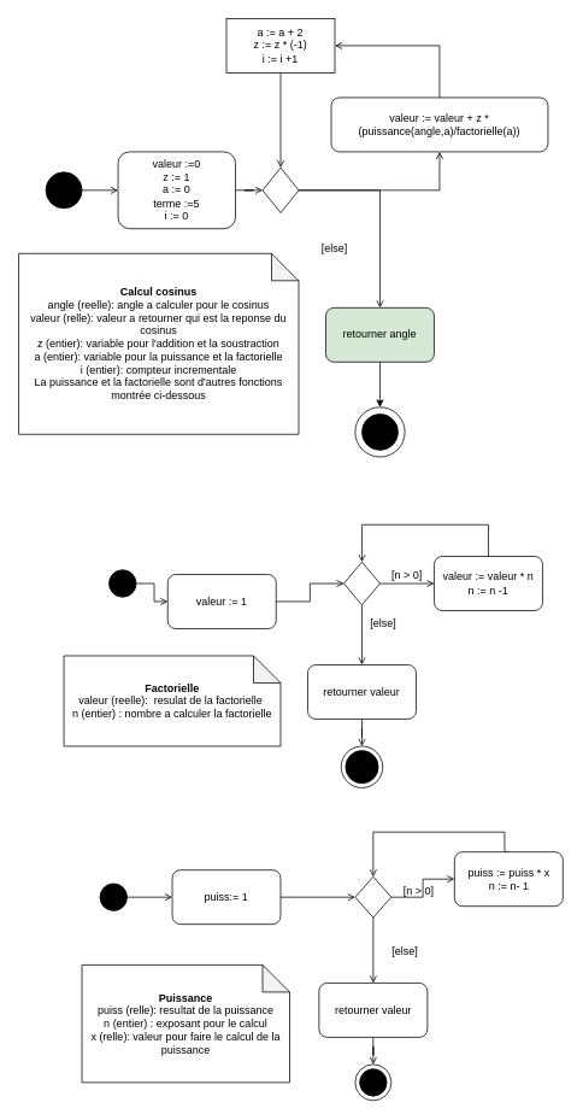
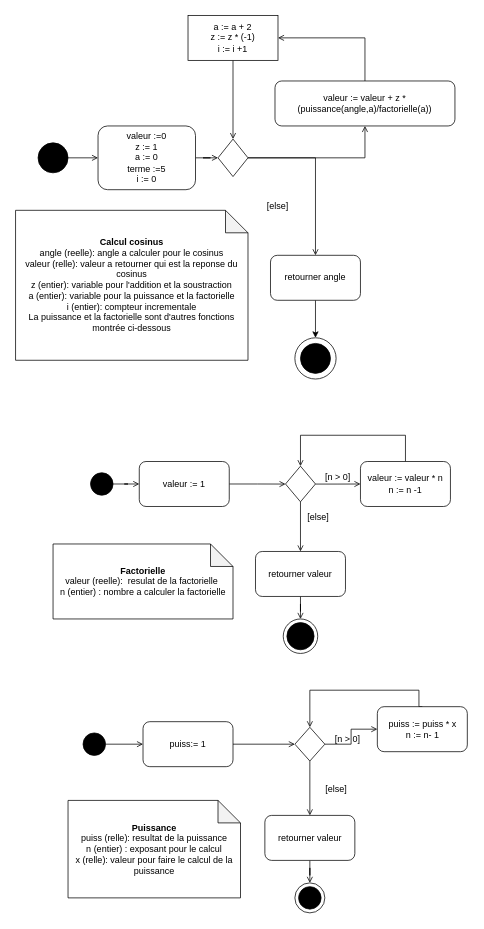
  <mxCell id="0" />
  <mxCell id="1" parent="0" />
  <mxCell id="2" value="" style="edgeStyle=orthogonalEdgeStyle;rounded=0;orthogonalLoop=1;jettySize=auto;html=1;endArrow=open;endFill=0;" parent="1" source="3" target="5" edge="1"><mxGeometry relative="1" as="geometry" /></mxCell>
  <mxCell id="3" value="" style="ellipse;whiteSpace=wrap;html=1;aspect=fixed;strokeColor=#000000;fillColor=#000000;" parent="1" vertex="1"><mxGeometry x="50" y="190" width="40" height="40" as="geometry" /></mxCell>
  <mxCell id="4" value="" style="edgeStyle=orthogonalEdgeStyle;rounded=0;orthogonalLoop=1;jettySize=auto;html=1;entryX=0;entryY=0.5;entryDx=0;entryDy=0;endArrow=open;endFill=0;" parent="1" source="5" target="8" edge="1"><mxGeometry relative="1" as="geometry"><mxPoint x="320" y="210" as="targetPoint" /></mxGeometry></mxCell>
  <mxCell id="5" value="valeur :=0&lt;br&gt;z := 1&lt;br&gt;a := 0&lt;br&gt;terme :=5&lt;br&gt;i := 0" style="rounded=1;whiteSpace=wrap;html=1;fillColor=#FFFFFF;strokeColor=#000000;" parent="1" vertex="1"><mxGeometry x="130" y="167.5" width="130" height="85" as="geometry" /></mxCell>
  <mxCell id="6" value="" style="edgeStyle=orthogonalEdgeStyle;rounded=0;orthogonalLoop=1;jettySize=auto;html=1;endArrow=open;endFill=0;entryX=0.5;entryY=1;entryDx=0;entryDy=0;" parent="1" source="8" target="20" edge="1"><mxGeometry relative="1" as="geometry"><mxPoint x="670" y="210" as="targetPoint" /></mxGeometry></mxCell>
  <mxCell id="7" style="edgeStyle=orthogonalEdgeStyle;rounded=0;orthogonalLoop=1;jettySize=auto;html=1;endArrow=open;endFill=0;" parent="1" source="8" target="24" edge="1"><mxGeometry relative="1" as="geometry"><mxPoint x="340" y="310" as="targetPoint" /></mxGeometry></mxCell>
  <mxCell id="8" value="" style="rhombus;whiteSpace=wrap;html=1;strokeColor=#000000;fillColor=#FFFFFF;" parent="1" vertex="1"><mxGeometry x="290" y="185" width="40" height="50" as="geometry" /></mxCell>
  <mxCell id="9" value="" style="edgeStyle=orthogonalEdgeStyle;rounded=0;orthogonalLoop=1;jettySize=auto;html=1;endArrow=open;endFill=0;" parent="1" source="10" target="12" edge="1"><mxGeometry relative="1" as="geometry" /></mxCell>
  <mxCell id="10" value="" style="ellipse;whiteSpace=wrap;html=1;aspect=fixed;strokeColor=#000000;fillColor=#000000;" parent="1" vertex="1"><mxGeometry x="120" y="630" width="30" height="30" as="geometry" /></mxCell>
  <mxCell id="11" value="" style="edgeStyle=orthogonalEdgeStyle;rounded=0;orthogonalLoop=1;jettySize=auto;html=1;endArrow=open;endFill=0;" parent="1" source="12" target="15" edge="1"><mxGeometry relative="1" as="geometry" /></mxCell>
- <mxCell id="12" value="valeur := 1" style="rounded=1;whiteSpace=wrap;html=1;fillColor=#FFFFFF;strokeColor=#000000;" parent="1" vertex="1"><mxGeometry x="185" y="635" width="120" height="60" as="geometry" /></mxCell>
+ <mxCell id="12" value="valeur := 1" style="rounded=1;whiteSpace=wrap;html=1;fillColor=#FFFFFF;strokeColor=#000000;" parent="1" vertex="1"><mxGeometry x="185" y="615" width="120" height="60" as="geometry" /></mxCell>
  <mxCell id="13" value="" style="edgeStyle=orthogonalEdgeStyle;rounded=0;orthogonalLoop=1;jettySize=auto;html=1;endArrow=open;endFill=0;" parent="1" source="15" target="17" edge="1"><mxGeometry relative="1" as="geometry" /></mxCell>
  <mxCell id="14" style="edgeStyle=orthogonalEdgeStyle;rounded=0;orthogonalLoop=1;jettySize=auto;html=1;entryX=0.5;entryY=0;entryDx=0;entryDy=0;endArrow=open;endFill=0;" parent="1" source="15" target="32" edge="1"><mxGeometry relative="1" as="geometry"><mxPoint x="400" y="725" as="targetPoint" /></mxGeometry></mxCell>
  <mxCell id="15" value="" style="rhombus;whiteSpace=wrap;html=1;strokeColor=#000000;fillColor=#FFFFFF;" parent="1" vertex="1"><mxGeometry x="380" y="621.25" width="40" height="47.5" as="geometry" /></mxCell>
  <mxCell id="16" style="edgeStyle=orthogonalEdgeStyle;rounded=0;orthogonalLoop=1;jettySize=auto;html=1;entryX=0.5;entryY=0;entryDx=0;entryDy=0;endArrow=open;endFill=0;exitX=0.5;exitY=0;exitDx=0;exitDy=0;" parent="1" source="17" target="15" edge="1"><mxGeometry relative="1" as="geometry"><mxPoint x="600" y="505" as="targetPoint" /><Array as="points"><mxPoint x="540" y="580" /><mxPoint x="400" y="580" /></Array></mxGeometry></mxCell>
  <mxCell id="17" value="valeur := valeur * n&lt;br&gt;n := n -1" style="rounded=1;whiteSpace=wrap;html=1;fillColor=#FFFFFF;strokeColor=#000000;" parent="1" vertex="1"><mxGeometry x="480" y="615" width="120" height="60" as="geometry" /></mxCell>
  <mxCell id="18" value="&lt;b&gt;Calcul cosinus&lt;/b&gt;&lt;br&gt;&lt;div style=&quot;&quot;&gt;&lt;span style=&quot;background-color: initial;&quot;&gt;angle (reelle): angle a calculer pour le cosinus&lt;/span&gt;&lt;/div&gt;&lt;div style=&quot;&quot;&gt;&lt;span style=&quot;background-color: initial;&quot;&gt;valeur (relle): valeur a retourner qui est la reponse du cosinus&lt;/span&gt;&lt;/div&gt;&lt;div style=&quot;&quot;&gt;&lt;span style=&quot;background-color: initial;&quot;&gt;z (entier): variable pour l'addition et la soustraction&lt;/span&gt;&lt;/div&gt;&lt;div style=&quot;&quot;&gt;&lt;span style=&quot;background-color: initial;&quot;&gt;a (entier): variable pour la puissance et la factorielle&lt;/span&gt;&lt;/div&gt;&lt;div style=&quot;&quot;&gt;&lt;span style=&quot;background-color: initial;&quot;&gt;i (entier): compteur incrementale&lt;/span&gt;&lt;/div&gt;&lt;div style=&quot;&quot;&gt;&lt;span style=&quot;background-color: initial;&quot;&gt;La puissance et la factorielle sont d'autres fonctions montrée ci-dessous&lt;/span&gt;&lt;/div&gt;" style="shape=note;whiteSpace=wrap;html=1;backgroundOutline=1;darkOpacity=0.05;align=center;" parent="1" vertex="1"><mxGeometry x="20" y="280" width="310" height="200" as="geometry" /></mxCell>
  <mxCell id="19" style="edgeStyle=orthogonalEdgeStyle;rounded=0;orthogonalLoop=1;jettySize=auto;html=1;endArrow=open;endFill=0;endSize=6;entryX=1;entryY=0.5;entryDx=0;entryDy=0;" edge="1" parent="1" source="20" target="22"><mxGeometry relative="1" as="geometry"><mxPoint x="486" y="50" as="targetPoint" /></mxGeometry></mxCell>
  <mxCell id="20" value="valeur := valeur + z * (puissance(angle,a)/factorielle(a))" style="rounded=1;whiteSpace=wrap;html=1;" parent="1" vertex="1"><mxGeometry x="366" y="107.5" width="240" height="60" as="geometry" /></mxCell>
  <mxCell id="21" style="edgeStyle=orthogonalEdgeStyle;rounded=0;orthogonalLoop=1;jettySize=auto;html=1;entryX=0.5;entryY=0;entryDx=0;entryDy=0;endArrow=open;endFill=0;" parent="1" source="22" target="8" edge="1"><mxGeometry relative="1" as="geometry"><mxPoint x="340" y="20" as="targetPoint" /></mxGeometry></mxCell>
  <mxCell id="22" value="a := a + 2&lt;br&gt;z := z * (-1)&lt;br&gt;i := i +1" style="whiteSpace=wrap;html=1;rounded=0;" parent="1" vertex="1"><mxGeometry x="250" y="20" width="120" height="60" as="geometry" /></mxCell>
  <mxCell id="23" style="edgeStyle=orthogonalEdgeStyle;rounded=0;orthogonalLoop=1;jettySize=auto;html=1;" parent="1" source="24" target="26" edge="1"><mxGeometry relative="1" as="geometry"><mxPoint x="420" y="460" as="targetPoint" /></mxGeometry></mxCell>
- <mxCell id="24" value="retourner angle" style="rounded=1;whiteSpace=wrap;html=1;fillColor=#d5e8d4;" parent="1" vertex="1"><mxGeometry x="360" y="340" width="120" height="60" as="geometry" /></mxCell>
+ <mxCell id="24" value="retourner angle" style="rounded=1;whiteSpace=wrap;html=1;" parent="1" vertex="1"><mxGeometry x="360" y="340" width="120" height="60" as="geometry" /></mxCell>
  <mxCell id="25" value="[else]" style="text;html=1;strokeColor=none;fillColor=none;align=center;verticalAlign=middle;whiteSpace=wrap;rounded=0;" parent="1" vertex="1"><mxGeometry x="340" y="260" width="60" height="30" as="geometry" /></mxCell>
  <mxCell id="26" value="" style="ellipse;whiteSpace=wrap;html=1;aspect=fixed;" parent="1" vertex="1"><mxGeometry x="392.5" y="450" width="55" height="55" as="geometry" /></mxCell>
  <mxCell id="27" value="" style="ellipse;whiteSpace=wrap;html=1;aspect=fixed;strokeColor=#000000;fillColor=#000000;" parent="1" vertex="1"><mxGeometry x="400" y="457.5" width="40" height="40" as="geometry" /></mxCell>
  <mxCell id="28" value="&lt;b&gt;Factorielle&lt;/b&gt;&lt;br&gt;valeur (reelle):&amp;nbsp; resulat de la factorielle&amp;nbsp;&lt;br&gt;n (entier) : nombre a calculer la factorielle" style="shape=note;whiteSpace=wrap;html=1;backgroundOutline=1;darkOpacity=0.05;" parent="1" vertex="1"><mxGeometry x="70" y="725" width="240" height="100" as="geometry" /></mxCell>
  <mxCell id="29" value="[n &amp;gt; 0]" style="text;html=1;strokeColor=none;fillColor=none;align=center;verticalAlign=middle;whiteSpace=wrap;rounded=0;" parent="1" vertex="1"><mxGeometry x="420" y="621.25" width="60" height="30" as="geometry" /></mxCell>
  <mxCell id="30" value="[else]" style="text;html=1;strokeColor=none;fillColor=none;align=center;verticalAlign=middle;whiteSpace=wrap;rounded=0;" parent="1" vertex="1"><mxGeometry x="394" y="675" width="60" height="30" as="geometry" /></mxCell>
  <mxCell id="31" style="edgeStyle=orthogonalEdgeStyle;rounded=0;orthogonalLoop=1;jettySize=auto;html=1;entryX=0.5;entryY=0;entryDx=0;entryDy=0;endArrow=open;endFill=0;" parent="1" source="32" target="33" edge="1"><mxGeometry relative="1" as="geometry"><mxPoint x="400" y="845" as="targetPoint" /></mxGeometry></mxCell>
  <mxCell id="32" value="retourner valeur" style="rounded=1;whiteSpace=wrap;html=1;" parent="1" vertex="1"><mxGeometry x="340" y="735" width="120" height="60" as="geometry" /></mxCell>
  <mxCell id="33" value="" style="ellipse;whiteSpace=wrap;html=1;aspect=fixed;" parent="1" vertex="1"><mxGeometry x="377" y="825" width="46" height="46" as="geometry" /></mxCell>
  <mxCell id="34" value="" style="ellipse;whiteSpace=wrap;html=1;aspect=fixed;strokeColor=#000000;fillColor=#000000;" parent="1" vertex="1"><mxGeometry x="381.88" y="829.87" width="36.25" height="36.25" as="geometry" /></mxCell>
  <mxCell id="35" style="edgeStyle=orthogonalEdgeStyle;rounded=0;orthogonalLoop=1;jettySize=auto;html=1;endArrow=open;endFill=0;" parent="1" source="36" target="38" edge="1"><mxGeometry relative="1" as="geometry"><mxPoint x="250" y="992" as="targetPoint" /></mxGeometry></mxCell>
  <mxCell id="36" value="" style="ellipse;whiteSpace=wrap;html=1;aspect=fixed;strokeColor=#000000;fillColor=#000000;" parent="1" vertex="1"><mxGeometry x="110" y="977" width="30" height="30" as="geometry" /></mxCell>
  <mxCell id="37" style="edgeStyle=orthogonalEdgeStyle;rounded=0;orthogonalLoop=1;jettySize=auto;html=1;endArrow=open;endFill=0;" parent="1" source="38" target="41" edge="1"><mxGeometry relative="1" as="geometry"><mxPoint x="420" y="992" as="targetPoint" /></mxGeometry></mxCell>
  <mxCell id="38" value="puiss:= 1" style="rounded=1;whiteSpace=wrap;html=1;" parent="1" vertex="1"><mxGeometry x="190" y="962" width="120" height="60" as="geometry" /></mxCell>
  <mxCell id="39" style="edgeStyle=orthogonalEdgeStyle;rounded=0;orthogonalLoop=1;jettySize=auto;html=1;endArrow=open;endFill=0;" parent="1" source="41" target="43" edge="1"><mxGeometry relative="1" as="geometry"><mxPoint x="520" y="992" as="targetPoint" /></mxGeometry></mxCell>
  <mxCell id="40" style="edgeStyle=orthogonalEdgeStyle;rounded=0;orthogonalLoop=1;jettySize=auto;html=1;endArrow=open;endFill=0;" parent="1" source="41" target="45" edge="1"><mxGeometry relative="1" as="geometry"><mxPoint x="428.75" y="1087" as="targetPoint" /></mxGeometry></mxCell>
  <mxCell id="41" value="" style="rhombus;whiteSpace=wrap;html=1;" parent="1" vertex="1"><mxGeometry x="392.5" y="969.5" width="40" height="45" as="geometry" /></mxCell>
  <mxCell id="42" style="edgeStyle=orthogonalEdgeStyle;rounded=0;orthogonalLoop=1;jettySize=auto;html=1;entryX=0.5;entryY=0;entryDx=0;entryDy=0;endSize=6;endArrow=open;endFill=0;exitX=0.5;exitY=0;exitDx=0;exitDy=0;" parent="1" source="43" target="41" edge="1"><mxGeometry relative="1" as="geometry"><mxPoint x="587.5" y="877" as="targetPoint" /><Array as="points"><mxPoint x="558" y="920" /><mxPoint x="413" y="920" /></Array></mxGeometry></mxCell>
  <mxCell id="43" value="puiss := puiss * x&lt;br&gt;n := n- 1" style="rounded=1;whiteSpace=wrap;html=1;" parent="1" vertex="1"><mxGeometry x="502.5" y="942" width="120" height="60" as="geometry" /></mxCell>
  <mxCell id="44" style="edgeStyle=orthogonalEdgeStyle;rounded=0;orthogonalLoop=1;jettySize=auto;html=1;endArrow=open;endFill=0;" parent="1" source="45" target="46" edge="1"><mxGeometry relative="1" as="geometry"><mxPoint x="428.75" y="1207" as="targetPoint" /></mxGeometry></mxCell>
  <mxCell id="45" value="retourner valeur" style="rounded=1;whiteSpace=wrap;html=1;" parent="1" vertex="1"><mxGeometry x="352.5" y="1087" width="120" height="60" as="geometry" /></mxCell>
  <mxCell id="46" value="" style="ellipse;whiteSpace=wrap;html=1;aspect=fixed;" parent="1" vertex="1"><mxGeometry x="392.5" y="1177" width="40" height="40" as="geometry" /></mxCell>
  <mxCell id="47" value="" style="ellipse;whiteSpace=wrap;html=1;aspect=fixed;strokeColor=#000000;fillColor=#000000;" parent="1" vertex="1"><mxGeometry x="397.5" y="1182" width="30" height="30" as="geometry" /></mxCell>
  <mxCell id="48" value="[n &amp;gt; 0]" style="text;html=1;strokeColor=none;fillColor=none;align=center;verticalAlign=middle;whiteSpace=wrap;rounded=0;" parent="1" vertex="1"><mxGeometry x="432.5" y="969.5" width="60" height="30" as="geometry" /></mxCell>
  <mxCell id="49" value="[else]" style="text;html=1;strokeColor=none;fillColor=none;align=center;verticalAlign=middle;whiteSpace=wrap;rounded=0;" parent="1" vertex="1"><mxGeometry x="417.5" y="1037" width="60" height="30" as="geometry" /></mxCell>
  <mxCell id="50" value="&lt;b&gt;Puissance&lt;/b&gt;&lt;br&gt;puiss (relle): resultat de la puissance&lt;br&gt;n (entier) : exposant pour le calcul&lt;br&gt;x (relle): valeur pour faire le calcul de la puissance" style="shape=note;whiteSpace=wrap;html=1;backgroundOutline=1;darkOpacity=0.05;" parent="1" vertex="1"><mxGeometry x="90" y="1067" width="230" height="130" as="geometry" /></mxCell>
